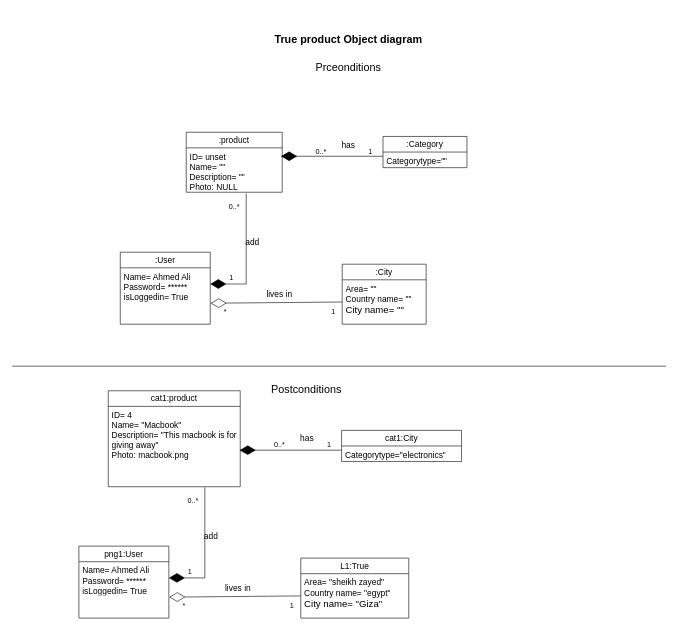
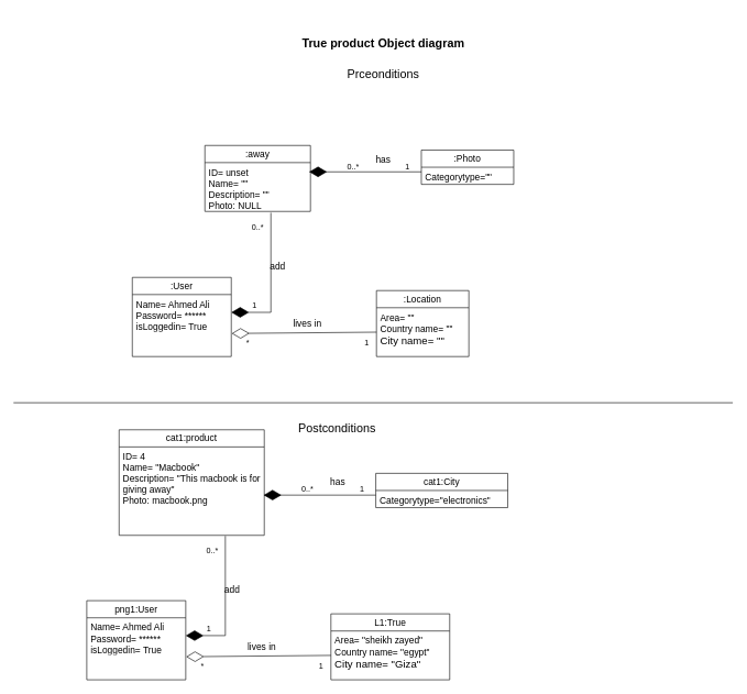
  <mxCell id="0" />
  <mxCell id="1" parent="0" />
  <mxCell id="2" value="" style="endArrow=diamondThin;endFill=1;endSize=24;html=1;rounded=0;" parent="1" edge="1"><mxGeometry width="160" relative="1" as="geometry"><mxPoint x="638" y="260" as="sourcePoint" /><mxPoint x="495" y="260" as="targetPoint" /><Array as="points"><mxPoint x="480" y="260" /></Array></mxGeometry></mxCell>
  <mxCell id="3" value="0..*" style="text;whiteSpace=wrap;html=1;" parent="1" vertex="1"><mxGeometry x="524" y="238" width="20" height="30" as="geometry" /></mxCell>
  <mxCell id="4" value="1" style="text;whiteSpace=wrap;html=1;" parent="1" vertex="1"><mxGeometry x="612" y="238" width="26" height="30" as="geometry" /></mxCell>
  <mxCell id="5" value="1" style="text;html=1;align=center;verticalAlign=middle;resizable=0;points=[];autosize=1;strokeColor=none;fillColor=none;" parent="1" vertex="1"><mxGeometry x="370" y="448" width="30" height="30" as="geometry" /></mxCell>
  <mxCell id="6" value="0..*" style="text;html=1;align=center;verticalAlign=middle;resizable=0;points=[];autosize=1;strokeColor=none;fillColor=none;" parent="1" vertex="1"><mxGeometry x="370" y="330" width="40" height="30" as="geometry" /></mxCell>
  <mxCell id="7" value="&lt;font style=&quot;font-size: 14px;&quot;&gt;has&lt;/font&gt;" style="text;html=1;align=center;verticalAlign=middle;resizable=0;points=[];autosize=1;strokeColor=none;fillColor=none;" parent="1" vertex="1"><mxGeometry x="555" y="226" width="50" height="30" as="geometry" /></mxCell>
  <mxCell id="8" value="" style="endArrow=diamondThin;endFill=1;endSize=24;html=1;rounded=0;" parent="1" edge="1"><mxGeometry width="160" relative="1" as="geometry"><mxPoint x="410" y="322" as="sourcePoint" /><mxPoint x="350" y="473" as="targetPoint" /><Array as="points"><mxPoint x="410" y="473" /></Array></mxGeometry></mxCell>
  <mxCell id="9" value="&lt;font style=&quot;font-size: 18px;&quot;&gt;True product Object diagram&lt;/font&gt;" style="text;align=center;fontStyle=1;verticalAlign=middle;spacingLeft=3;spacingRight=3;strokeColor=none;rotatable=0;points=[[0,0.5],[1,0.5]];portConstraint=eastwest;html=1;" parent="1" vertex="1"><mxGeometry x="450" width="260" height="90" as="geometry" y="20" /></mxCell>
  <mxCell id="10" value="&lt;font style=&quot;font-size: 18px;&quot;&gt;Prceonditions&lt;/font&gt;" style="text;html=1;align=center;verticalAlign=middle;resizable=0;points=[];autosize=1;strokeColor=none;fillColor=none;" parent="1" vertex="1"><mxGeometry x="515" y="93" width="130" height="40" as="geometry" /></mxCell>
- <mxCell id="11" value="&lt;font style=&quot;font-size: 14px;&quot;&gt;:product&lt;/font&gt;" style="swimlane;fontStyle=0;childLayout=stackLayout;horizontal=1;startSize=26;fillColor=none;horizontalStack=0;resizeParent=1;resizeParentMax=0;resizeLast=0;collapsible=1;marginBottom=0;whiteSpace=wrap;html=1;" parent="1" vertex="1"><mxGeometry x="310" y="220" width="160" height="100" as="geometry" /></mxCell>
+ <mxCell id="11" value="&lt;font style=&quot;font-size: 14px;&quot;&gt;:away&lt;/font&gt;" style="swimlane;fontStyle=0;childLayout=stackLayout;horizontal=1;startSize=26;fillColor=none;horizontalStack=0;resizeParent=1;resizeParentMax=0;resizeLast=0;collapsible=1;marginBottom=0;whiteSpace=wrap;html=1;" parent="1" vertex="1"><mxGeometry x="310" y="220" width="160" height="100" as="geometry" /></mxCell>
  <mxCell id="12" value="&lt;font style=&quot;font-size: 14px;&quot;&gt;&lt;span style=&quot;text-wrap-mode: nowrap;&quot;&gt;ID= unset&lt;/span&gt;&lt;br style=&quot;padding: 0px; margin: 0px; text-wrap-mode: nowrap;&quot;&gt;&lt;span style=&quot;text-wrap-mode: nowrap;&quot;&gt;Name= &quot;&quot;&lt;/span&gt;&lt;br style=&quot;padding: 0px; margin: 0px; text-wrap-mode: nowrap;&quot;&gt;&lt;span style=&quot;text-wrap-mode: nowrap;&quot;&gt;Description= &quot;&quot;&lt;/span&gt;&lt;br style=&quot;padding: 0px; margin: 0px; text-wrap-mode: nowrap;&quot;&gt;&lt;span style=&quot;text-wrap-mode: nowrap;&quot;&gt;Photo: NULL&lt;/span&gt;&lt;/font&gt;" style="text;strokeColor=none;fillColor=none;align=left;verticalAlign=top;spacingLeft=4;spacingRight=4;overflow=hidden;rotatable=0;points=[[0,0.5],[1,0.5]];portConstraint=eastwest;whiteSpace=wrap;html=1;" parent="11" vertex="1"><mxGeometry y="26" width="160" height="74" as="geometry" /></mxCell>
  <mxCell id="13" value="&lt;font style=&quot;font-size: 14px;&quot;&gt;:User&lt;/font&gt;" style="swimlane;fontStyle=0;childLayout=stackLayout;horizontal=1;startSize=26;fillColor=none;horizontalStack=0;resizeParent=1;resizeParentMax=0;resizeLast=0;collapsible=1;marginBottom=0;whiteSpace=wrap;html=1;" parent="1" vertex="1"><mxGeometry x="200" y="420" width="150" height="120" as="geometry" /></mxCell>
  <mxCell id="14" value="&lt;span style=&quot;font-size: 14px; text-wrap-mode: nowrap;&quot;&gt;Name= Ahmed Ali&lt;/span&gt;&lt;br style=&quot;font-size: 14px; text-wrap-mode: nowrap; padding: 0px; margin: 0px;&quot;&gt;&lt;span style=&quot;font-size: 14px; text-wrap-mode: nowrap;&quot;&gt;Password= ******&lt;/span&gt;&lt;br style=&quot;font-size: 14px; text-wrap-mode: nowrap; padding: 0px; margin: 0px;&quot;&gt;&lt;span style=&quot;font-size: 14px; text-wrap-mode: nowrap;&quot;&gt;isLoggedin= True&lt;/span&gt;" style="text;strokeColor=none;fillColor=none;align=left;verticalAlign=top;spacingLeft=4;spacingRight=4;overflow=hidden;rotatable=0;points=[[0,0.5],[1,0.5]];portConstraint=eastwest;whiteSpace=wrap;html=1;" parent="13" vertex="1"><mxGeometry y="26" width="150" height="94" as="geometry" /></mxCell>
  <mxCell id="15" value="&lt;font style=&quot;font-size: 14px;&quot;&gt;add&lt;/font&gt;" style="text;html=1;align=center;verticalAlign=middle;resizable=0;points=[];autosize=1;strokeColor=none;fillColor=none;" parent="1" vertex="1"><mxGeometry x="395" y="388" width="50" height="30" as="geometry" /></mxCell>
- <mxCell id="16" value="&lt;font style=&quot;font-size: 14px;&quot;&gt;:Category&lt;/font&gt;" style="swimlane;fontStyle=0;childLayout=stackLayout;horizontal=1;startSize=26;fillColor=none;horizontalStack=0;resizeParent=1;resizeParentMax=0;resizeLast=0;collapsible=1;marginBottom=0;whiteSpace=wrap;html=1;" parent="1" vertex="1"><mxGeometry x="638" y="227" width="140" height="52" as="geometry" /></mxCell>
+ <mxCell id="16" value="&lt;font style=&quot;font-size: 14px;&quot;&gt;:Photo&lt;/font&gt;" style="swimlane;fontStyle=0;childLayout=stackLayout;horizontal=1;startSize=26;fillColor=none;horizontalStack=0;resizeParent=1;resizeParentMax=0;resizeLast=0;collapsible=1;marginBottom=0;whiteSpace=wrap;html=1;" parent="1" vertex="1"><mxGeometry x="638" y="227" width="140" height="52" as="geometry" /></mxCell>
  <mxCell id="17" value="&lt;font style=&quot;font-size: 14px;&quot;&gt;Categorytype=&quot;&quot;&lt;/font&gt;" style="text;strokeColor=none;fillColor=none;align=left;verticalAlign=top;spacingLeft=4;spacingRight=4;overflow=hidden;rotatable=0;points=[[0,0.5],[1,0.5]];portConstraint=eastwest;whiteSpace=wrap;html=1;" parent="16" vertex="1"><mxGeometry y="26" width="140" height="26" as="geometry" /></mxCell>
- <mxCell id="18" value="&lt;font style=&quot;font-size: 14px;&quot;&gt;:City&lt;/font&gt;" style="swimlane;fontStyle=0;childLayout=stackLayout;horizontal=1;startSize=26;fillColor=none;horizontalStack=0;resizeParent=1;resizeParentMax=0;resizeLast=0;collapsible=1;marginBottom=0;whiteSpace=wrap;html=1;" parent="1" vertex="1"><mxGeometry x="570" y="440" width="140" height="100" as="geometry" /></mxCell>
+ <mxCell id="18" value="&lt;font style=&quot;font-size: 14px;&quot;&gt;:Location&lt;/font&gt;" style="swimlane;fontStyle=0;childLayout=stackLayout;horizontal=1;startSize=26;fillColor=none;horizontalStack=0;resizeParent=1;resizeParentMax=0;resizeLast=0;collapsible=1;marginBottom=0;whiteSpace=wrap;html=1;" parent="1" vertex="1"><mxGeometry x="570" y="440" width="140" height="100" as="geometry" /></mxCell>
  <mxCell id="19" value="&lt;font style=&quot;font-size: 14px;&quot;&gt;&lt;span style=&quot;text-wrap-mode: nowrap;&quot;&gt;Area= &quot;&quot;&lt;/span&gt;&lt;br style=&quot;padding: 0px; margin: 0px; text-wrap-mode: nowrap;&quot;&gt;&lt;span style=&quot;text-wrap-mode: nowrap;&quot;&gt;Country name= &quot;&quot;&lt;/span&gt;&lt;/font&gt;&lt;div style=&quot;padding: 0px; margin: 0px; text-wrap-mode: nowrap;&quot;&gt;&lt;font size=&quot;3&quot;&gt;City name= &quot;&quot;&lt;/font&gt;&lt;/div&gt;" style="text;strokeColor=none;fillColor=none;align=left;verticalAlign=top;spacingLeft=4;spacingRight=4;overflow=hidden;rotatable=0;points=[[0,0.5],[1,0.5]];portConstraint=eastwest;whiteSpace=wrap;html=1;" parent="18" vertex="1"><mxGeometry y="26" width="140" height="74" as="geometry" /></mxCell>
  <mxCell id="20" value="" style="endArrow=diamondThin;endFill=0;endSize=24;html=1;rounded=0;exitX=0;exitY=0.5;exitDx=0;exitDy=0;entryX=1.004;entryY=0.628;entryDx=0;entryDy=0;entryPerimeter=0;" parent="1" source="19" target="14" edge="1"><mxGeometry width="160" relative="1" as="geometry"><mxPoint x="569.86" y="511.468" as="sourcePoint" /><mxPoint x="350" y="509.999" as="targetPoint" /><Array as="points" /></mxGeometry></mxCell>
  <mxCell id="21" value="&lt;font style=&quot;font-size: 14px;&quot;&gt;lives in&lt;/font&gt;" style="text;html=1;align=center;verticalAlign=middle;resizable=0;points=[];autosize=1;strokeColor=none;fillColor=none;" parent="1" vertex="1"><mxGeometry x="430" y="475" width="70" height="30" as="geometry" /></mxCell>
  <mxCell id="22" value="1" style="text;html=1;align=center;verticalAlign=middle;resizable=0;points=[];autosize=1;strokeColor=none;fillColor=none;" parent="1" vertex="1"><mxGeometry x="540" y="505" width="30" height="30" as="geometry" /></mxCell>
  <mxCell id="23" value="*" style="text;html=1;align=center;verticalAlign=middle;resizable=0;points=[];autosize=1;strokeColor=none;fillColor=none;" parent="1" vertex="1"><mxGeometry x="360" y="505" width="30" height="30" as="geometry" /></mxCell>
  <mxCell id="24" value="" style="endArrow=none;html=1;rounded=0;" parent="1" edge="1"><mxGeometry width="50" height="50" relative="1" as="geometry"><mxPoint x="20" y="610" as="sourcePoint" /><mxPoint x="1110" y="610" as="targetPoint" /></mxGeometry></mxCell>
  <mxCell id="25" value="&lt;font style=&quot;font-size: 18px;&quot;&gt;Postconditions&lt;/font&gt;" style="text;html=1;align=center;verticalAlign=middle;resizable=0;points=[];autosize=1;strokeColor=none;fillColor=none;" parent="1" vertex="1"><mxGeometry x="440" y="630" width="140" height="40" as="geometry" /></mxCell>
  <mxCell id="26" value="" style="endArrow=diamondThin;endFill=1;endSize=24;html=1;rounded=0;" parent="1" edge="1"><mxGeometry width="160" relative="1" as="geometry"><mxPoint x="569" y="750" as="sourcePoint" /><mxPoint x="426" y="750" as="targetPoint" /><Array as="points"><mxPoint x="411" y="750" /></Array></mxGeometry></mxCell>
  <mxCell id="27" value="0..*" style="text;whiteSpace=wrap;html=1;" parent="1" vertex="1"><mxGeometry x="455" y="728" width="20" height="30" as="geometry" /></mxCell>
  <mxCell id="28" value="1" style="text;whiteSpace=wrap;html=1;" parent="1" vertex="1"><mxGeometry x="543" y="728" width="26" height="30" as="geometry" /></mxCell>
  <mxCell id="29" value="1" style="text;html=1;align=center;verticalAlign=middle;resizable=0;points=[];autosize=1;strokeColor=none;fillColor=none;" parent="1" vertex="1"><mxGeometry x="301" y="938" width="30" height="30" as="geometry" /></mxCell>
  <mxCell id="30" value="0..*" style="text;html=1;align=center;verticalAlign=middle;resizable=0;points=[];autosize=1;strokeColor=none;fillColor=none;" parent="1" vertex="1"><mxGeometry x="301" y="820" width="40" height="30" as="geometry" /></mxCell>
  <mxCell id="31" value="&lt;font style=&quot;font-size: 14px;&quot;&gt;has&lt;/font&gt;" style="text;html=1;align=center;verticalAlign=middle;resizable=0;points=[];autosize=1;strokeColor=none;fillColor=none;" parent="1" vertex="1"><mxGeometry x="486" y="716" width="50" height="30" as="geometry" /></mxCell>
  <mxCell id="32" value="" style="endArrow=diamondThin;endFill=1;endSize=24;html=1;rounded=0;" parent="1" edge="1"><mxGeometry width="160" relative="1" as="geometry"><mxPoint x="341" y="812" as="sourcePoint" /><mxPoint x="281" y="963" as="targetPoint" /><Array as="points"><mxPoint x="341" y="963" /></Array></mxGeometry></mxCell>
  <mxCell id="33" value="&lt;font style=&quot;font-size: 14px;&quot;&gt;cat1:product&lt;/font&gt;" style="swimlane;fontStyle=0;childLayout=stackLayout;horizontal=1;startSize=26;fillColor=none;horizontalStack=0;resizeParent=1;resizeParentMax=0;resizeLast=0;collapsible=1;marginBottom=0;whiteSpace=wrap;html=1;" parent="1" vertex="1"><mxGeometry x="180" y="651" width="220" height="160" as="geometry" /></mxCell>
  <mxCell id="34" value="&lt;font style=&quot;font-size: 14px;&quot;&gt;&lt;span style=&quot;text-wrap-mode: nowrap;&quot;&gt;ID= 4&lt;/span&gt;&lt;br style=&quot;padding: 0px; margin: 0px; text-wrap-mode: nowrap;&quot;&gt;&lt;span style=&quot;text-wrap-mode: nowrap;&quot;&gt;Name= &quot;Macbook&quot;&lt;/span&gt;&lt;br style=&quot;padding: 0px; margin: 0px; text-wrap-mode: nowrap;&quot;&gt;&lt;span style=&quot;text-wrap-mode: nowrap;&quot;&gt;Description= &quot;This macbook is for&amp;nbsp;&lt;/span&gt;&lt;/font&gt;&lt;div&gt;&lt;font style=&quot;font-size: 14px;&quot;&gt;&lt;span style=&quot;text-wrap-mode: nowrap;&quot;&gt;giving away&quot;&lt;/span&gt;&lt;br style=&quot;padding: 0px; margin: 0px; text-wrap-mode: nowrap;&quot;&gt;&lt;span style=&quot;text-wrap-mode: nowrap;&quot;&gt;Photo: macbook.png&lt;/span&gt;&lt;/font&gt;&lt;/div&gt;" style="text;strokeColor=none;fillColor=none;align=left;verticalAlign=top;spacingLeft=4;spacingRight=4;overflow=hidden;rotatable=0;points=[[0,0.5],[1,0.5]];portConstraint=eastwest;whiteSpace=wrap;html=1;" parent="33" vertex="1"><mxGeometry y="26" width="220" height="134" as="geometry" /></mxCell>
  <mxCell id="35" value="&lt;font style=&quot;font-size: 14px;&quot;&gt;png1:User&lt;/font&gt;" style="swimlane;fontStyle=0;childLayout=stackLayout;horizontal=1;startSize=26;fillColor=none;horizontalStack=0;resizeParent=1;resizeParentMax=0;resizeLast=0;collapsible=1;marginBottom=0;whiteSpace=wrap;html=1;" parent="1" vertex="1"><mxGeometry x="131" y="910" width="150" height="120" as="geometry" /></mxCell>
  <mxCell id="36" value="&lt;span style=&quot;font-size: 14px; text-wrap-mode: nowrap;&quot;&gt;Name= Ahmed Ali&lt;/span&gt;&lt;br style=&quot;font-size: 14px; text-wrap-mode: nowrap; padding: 0px; margin: 0px;&quot;&gt;&lt;span style=&quot;font-size: 14px; text-wrap-mode: nowrap;&quot;&gt;Password= ******&lt;/span&gt;&lt;br style=&quot;font-size: 14px; text-wrap-mode: nowrap; padding: 0px; margin: 0px;&quot;&gt;&lt;span style=&quot;font-size: 14px; text-wrap-mode: nowrap;&quot;&gt;isLoggedin= True&lt;/span&gt;" style="text;strokeColor=none;fillColor=none;align=left;verticalAlign=top;spacingLeft=4;spacingRight=4;overflow=hidden;rotatable=0;points=[[0,0.5],[1,0.5]];portConstraint=eastwest;whiteSpace=wrap;html=1;" parent="35" vertex="1"><mxGeometry y="26" width="150" height="94" as="geometry" /></mxCell>
  <mxCell id="37" value="&lt;font style=&quot;font-size: 14px;&quot;&gt;add&lt;/font&gt;" style="text;html=1;align=center;verticalAlign=middle;resizable=0;points=[];autosize=1;strokeColor=none;fillColor=none;" parent="1" vertex="1"><mxGeometry x="326" y="878" width="50" height="30" as="geometry" /></mxCell>
  <mxCell id="38" value="&lt;font style=&quot;font-size: 14px;&quot;&gt;cat1:City&lt;/font&gt;" style="swimlane;fontStyle=0;childLayout=stackLayout;horizontal=1;startSize=26;fillColor=none;horizontalStack=0;resizeParent=1;resizeParentMax=0;resizeLast=0;collapsible=1;marginBottom=0;whiteSpace=wrap;html=1;" parent="1" vertex="1"><mxGeometry x="569" y="717" width="200" height="52" as="geometry" /></mxCell>
  <mxCell id="39" value="&lt;font style=&quot;font-size: 14px;&quot;&gt;Categorytype=&quot;electronics&quot;&lt;/font&gt;" style="text;strokeColor=none;fillColor=none;align=left;verticalAlign=top;spacingLeft=4;spacingRight=4;overflow=hidden;rotatable=0;points=[[0,0.5],[1,0.5]];portConstraint=eastwest;whiteSpace=wrap;html=1;" parent="38" vertex="1"><mxGeometry y="26" width="200" height="26" as="geometry" /></mxCell>
  <mxCell id="40" value="&lt;font style=&quot;font-size: 14px;&quot;&gt;L1:True&lt;/font&gt;" style="swimlane;fontStyle=0;childLayout=stackLayout;horizontal=1;startSize=26;fillColor=none;horizontalStack=0;resizeParent=1;resizeParentMax=0;resizeLast=0;collapsible=1;marginBottom=0;whiteSpace=wrap;html=1;" parent="1" vertex="1"><mxGeometry x="501" y="930" width="180" height="100" as="geometry" /></mxCell>
  <mxCell id="41" value="&lt;font style=&quot;font-size: 14px;&quot;&gt;&lt;span style=&quot;text-wrap-mode: nowrap;&quot;&gt;Area= &quot;sheikh zayed&quot;&lt;/span&gt;&lt;br style=&quot;padding: 0px; margin: 0px; text-wrap-mode: nowrap;&quot;&gt;&lt;span style=&quot;text-wrap-mode: nowrap;&quot;&gt;Country name= &quot;egypt&quot;&lt;/span&gt;&lt;/font&gt;&lt;div style=&quot;padding: 0px; margin: 0px; text-wrap-mode: nowrap;&quot;&gt;&lt;font size=&quot;3&quot;&gt;City name= &quot;Giza&quot;&lt;/font&gt;&lt;/div&gt;" style="text;strokeColor=none;fillColor=none;align=left;verticalAlign=top;spacingLeft=4;spacingRight=4;overflow=hidden;rotatable=0;points=[[0,0.5],[1,0.5]];portConstraint=eastwest;whiteSpace=wrap;html=1;" parent="40" vertex="1"><mxGeometry y="26" width="180" height="74" as="geometry" /></mxCell>
  <mxCell id="42" value="" style="endArrow=diamondThin;endFill=0;endSize=24;html=1;rounded=0;exitX=0;exitY=0.5;exitDx=0;exitDy=0;entryX=1.004;entryY=0.628;entryDx=0;entryDy=0;entryPerimeter=0;" parent="1" source="41" target="36" edge="1"><mxGeometry width="160" relative="1" as="geometry"><mxPoint x="500.86" y="1001.468" as="sourcePoint" /><mxPoint x="281" y="999.999" as="targetPoint" /><Array as="points" /></mxGeometry></mxCell>
  <mxCell id="43" value="&lt;font style=&quot;font-size: 14px;&quot;&gt;lives in&lt;/font&gt;" style="text;html=1;align=center;verticalAlign=middle;resizable=0;points=[];autosize=1;strokeColor=none;fillColor=none;" parent="1" vertex="1"><mxGeometry x="361" y="965" width="70" height="30" as="geometry" /></mxCell>
  <mxCell id="44" value="1" style="text;html=1;align=center;verticalAlign=middle;resizable=0;points=[];autosize=1;strokeColor=none;fillColor=none;" parent="1" vertex="1"><mxGeometry x="471" y="995" width="30" height="30" as="geometry" /></mxCell>
  <mxCell id="45" value="*" style="text;html=1;align=center;verticalAlign=middle;resizable=0;points=[];autosize=1;strokeColor=none;fillColor=none;" parent="1" vertex="1"><mxGeometry x="291" y="995" width="30" height="30" as="geometry" /></mxCell>
